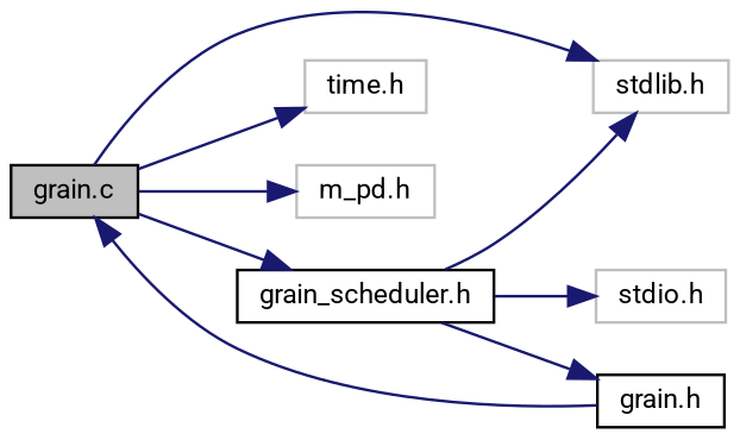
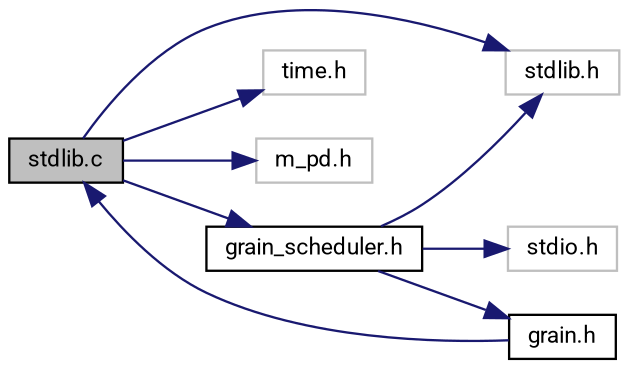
  digraph {
    fontname=Roboto
    rankdir=LR
    node [color=grey75 fillcolor=white fontname=Roboto fontsize=10 shape=record style=filled]
    edge [color=midnightblue fontname=Roboto fontsize=10 labelfontname=Helvetica labelfontsize=10 style=solid]
-   n1 [color=black fillcolor=grey75 fontcolor=black height=0.2 label="grain.c" width=0.4]
+   n1 [color=black fillcolor=grey75 fontcolor=black height=0.2 label="stdlib.c" width=0.4]
    n2 [height=0.2 label="stdlib.h" width=0.4]
    n3 [height=0.2 label="time.h" width=0.4]
    n4 [height=0.2 label="m_pd.h" width=0.4]
    n5 [color=black height=0.2 label="grain_scheduler.h" width=0.4]
    n6 [color=black height=0.2 label="grain.h" width=0.4]
    n7 [height=0.2 label="stdio.h" width=0.4]
    n1 -> n2
    n1 -> n3
    n1 -> n4
    n1 -> n5
    n5 -> n2
    n5 -> n6
    n5 -> n7
    n6 -> n1
  }
